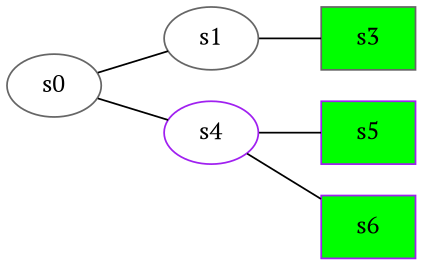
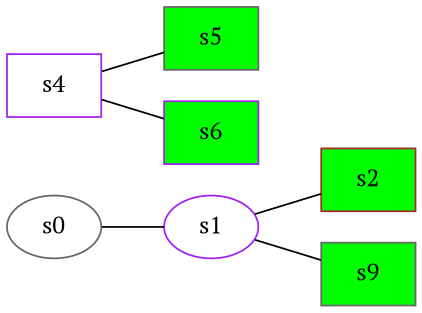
  graph {
    fontname="PT Serif"
    rankdir=LR
    node [color=purple fillcolor=green fontcolor=black fontname="PT Serif" peripheries=1 shape=box style=filled]
    edge [fontname="PT Serif"]
    s0 [color=gray40 fillcolor=white shape=ellipse]
-   s1 [color=gray40 fillcolor=white shape=ellipse]
-   s4 [fillcolor=white shape=ellipse]
-   s3 [color=gray40]
-   s5
+   s1 [fillcolor=white shape=ellipse]
+   s4 [fillcolor=white]
+   s2 [color=brown]
+   s3 [color=gray40 label=s9]
+   s5 [color=gray40]
    s6
    s0 -- s1
-   s0 -- s4
+   s1 -- s2
    s1 -- s3
    s4 -- s5
    s4 -- s6
  }
